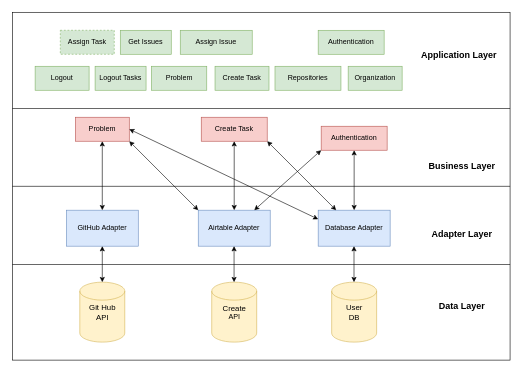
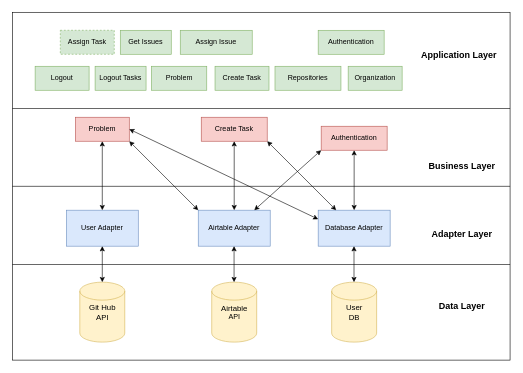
  <mxCell id="0" />
  <mxCell id="1" parent="0" />
  <mxCell id="2" value="" style="rounded=0;whiteSpace=wrap;html=1;fontSize=15;" vertex="1" parent="1"><mxGeometry x="20" y="20" width="830" height="580" as="geometry" /></mxCell>
  <mxCell id="3" value="&lt;font style=&quot;font-size: 13px&quot;&gt;Git Hub&lt;br&gt;API&lt;/font&gt;" style="shape=cylinder2;whiteSpace=wrap;html=1;boundedLbl=1;backgroundOutline=1;size=15;aspect=fixed;spacing=2;labelPosition=center;verticalLabelPosition=middle;align=center;verticalAlign=middle;horizontal=1;fillColor=#fff2cc;strokeColor=#d6b656;" vertex="1" parent="1"><mxGeometry x="132.5" y="470" width="75" height="100" as="geometry" /></mxCell>
- <mxCell id="4" value="GitHub Adapter" style="rounded=0;whiteSpace=wrap;html=1;fillColor=#dae8fc;strokeColor=#6c8ebf;" vertex="1" parent="1"><mxGeometry x="110" y="350" width="120" height="60" as="geometry" /></mxCell>
+ <mxCell id="4" value="User Adapter" style="rounded=0;whiteSpace=wrap;html=1;fillColor=#dae8fc;strokeColor=#6c8ebf;" vertex="1" parent="1"><mxGeometry x="110" y="350" width="120" height="60" as="geometry" /></mxCell>
  <mxCell id="5" value="Database Adapter" style="rounded=0;whiteSpace=wrap;html=1;fillColor=#dae8fc;strokeColor=#6c8ebf;" vertex="1" parent="1"><mxGeometry x="530" y="350" width="120" height="60" as="geometry" /></mxCell>
  <mxCell id="6" value="Airtable Adapter" style="rounded=0;whiteSpace=wrap;html=1;fillColor=#dae8fc;strokeColor=#6c8ebf;" vertex="1" parent="1"><mxGeometry x="330" y="350" width="120" height="60" as="geometry" /></mxCell>
- <mxCell id="7" value="&lt;span style=&quot;font-size: 13px&quot;&gt;Create&lt;br&gt;&lt;/span&gt;API" style="shape=cylinder2;whiteSpace=wrap;html=1;boundedLbl=1;backgroundOutline=1;size=15;aspect=fixed;spacing=2;labelPosition=center;verticalLabelPosition=middle;align=center;verticalAlign=middle;horizontal=1;fillColor=#fff2cc;strokeColor=#d6b656;" vertex="1" parent="1"><mxGeometry x="352.5" y="470" width="75" height="100" as="geometry" /></mxCell>
+ <mxCell id="7" value="&lt;span style=&quot;font-size: 13px&quot;&gt;Airtable&lt;br&gt;&lt;/span&gt;API" style="shape=cylinder2;whiteSpace=wrap;html=1;boundedLbl=1;backgroundOutline=1;size=15;aspect=fixed;spacing=2;labelPosition=center;verticalLabelPosition=middle;align=center;verticalAlign=middle;horizontal=1;fillColor=#fff2cc;strokeColor=#d6b656;" vertex="1" parent="1"><mxGeometry x="352.5" y="470" width="75" height="100" as="geometry" /></mxCell>
  <mxCell id="8" value="&lt;span style=&quot;font-size: 13px&quot;&gt;User&lt;br&gt;DB&lt;br&gt;&lt;/span&gt;" style="shape=cylinder2;whiteSpace=wrap;html=1;boundedLbl=1;backgroundOutline=1;size=15;aspect=fixed;spacing=2;labelPosition=center;verticalLabelPosition=middle;align=center;verticalAlign=middle;horizontal=1;fillColor=#fff2cc;strokeColor=#d6b656;" vertex="1" parent="1"><mxGeometry x="552.5" y="470" width="75" height="100" as="geometry" /></mxCell>
  <mxCell id="9" value="Authentication" style="rounded=0;whiteSpace=wrap;html=1;fillColor=#d5e8d4;strokeColor=#82b366;" vertex="1" parent="1"><mxGeometry x="530" y="50" width="110" height="40" as="geometry" /></mxCell>
  <mxCell id="10" value="Application Layer" style="text;html=1;strokeColor=none;fillColor=none;align=center;verticalAlign=middle;whiteSpace=wrap;rounded=0;fontStyle=1;fontSize=15;" vertex="1" parent="1"><mxGeometry x="700" y="80" width="130" height="20" as="geometry" /></mxCell>
  <mxCell id="11" value="Business Layer" style="text;html=1;strokeColor=none;fillColor=none;align=center;verticalAlign=middle;whiteSpace=wrap;rounded=0;fontStyle=1;fontSize=15;" vertex="1" parent="1"><mxGeometry x="700" y="265" width="140" height="20" as="geometry" /></mxCell>
  <mxCell id="12" value="Adapter Layer" style="text;html=1;strokeColor=none;fillColor=none;align=center;verticalAlign=middle;whiteSpace=wrap;rounded=0;fontStyle=1;fontSize=15;" vertex="1" parent="1"><mxGeometry x="700" y="380" width="140" height="20" as="geometry" /></mxCell>
  <mxCell id="13" value="Data Layer" style="text;html=1;strokeColor=none;fillColor=none;align=center;verticalAlign=middle;whiteSpace=wrap;rounded=0;fontStyle=1;fontSize=15;" vertex="1" parent="1"><mxGeometry x="690" y="500" width="160" height="20" as="geometry" /></mxCell>
  <mxCell id="14" value="" style="rounded=0;whiteSpace=wrap;html=1;fillColor=#000000;strokeColor=none;" vertex="1" parent="1"><mxGeometry x="20" y="440" width="830" height="1" as="geometry" /></mxCell>
  <mxCell id="15" value="" style="endArrow=classic;startArrow=classic;html=1;" edge="1" parent="1"><mxGeometry width="50" height="50" relative="1" as="geometry"><mxPoint x="589.76" y="470" as="sourcePoint" /><mxPoint x="589.76" y="410" as="targetPoint" /></mxGeometry></mxCell>
  <mxCell id="16" value="" style="endArrow=classic;startArrow=classic;html=1;" edge="1" parent="1"><mxGeometry width="50" height="50" relative="1" as="geometry"><mxPoint x="389.76" y="470" as="sourcePoint" /><mxPoint x="389.76" y="410" as="targetPoint" /></mxGeometry></mxCell>
  <mxCell id="17" value="" style="endArrow=classic;startArrow=classic;html=1;" edge="1" parent="1" source="3" target="4"><mxGeometry width="50" height="50" relative="1" as="geometry"><mxPoint x="180" y="470" as="sourcePoint" /><mxPoint x="230" y="420" as="targetPoint" /></mxGeometry></mxCell>
  <mxCell id="18" value="" style="rounded=0;whiteSpace=wrap;html=1;fillColor=#000000;strokeColor=none;" vertex="1" parent="1"><mxGeometry x="20" y="309.5" width="830" height="1" as="geometry" /></mxCell>
  <mxCell id="19" value="" style="rounded=0;whiteSpace=wrap;html=1;fillColor=#000000;strokeColor=none;" vertex="1" parent="1"><mxGeometry x="20" y="180" width="830" height="1" as="geometry" /></mxCell>
  <mxCell id="20" value="Get Issues" style="rounded=0;whiteSpace=wrap;html=1;fillColor=#d5e8d4;strokeColor=#82b366;" vertex="1" parent="1"><mxGeometry x="200" y="50" width="85" height="40" as="geometry" /></mxCell>
  <mxCell id="21" value="Logout" style="rounded=0;whiteSpace=wrap;html=1;fillColor=#d5e8d4;strokeColor=#82b366;" vertex="1" parent="1"><mxGeometry x="58" y="110" width="90" height="40" as="geometry" /></mxCell>
  <mxCell id="22" value="Assign Task" style="rounded=0;whiteSpace=wrap;html=1;fillColor=#d5e8d4;strokeColor=#82b366;dashed=1;" vertex="1" parent="1"><mxGeometry x="100" y="50" width="90" height="40" as="geometry" /></mxCell>
  <mxCell id="23" value="Assign Issue" style="rounded=0;whiteSpace=wrap;html=1;fillColor=#d5e8d4;strokeColor=#82b366;" vertex="1" parent="1"><mxGeometry x="300" y="50" width="120" height="40" as="geometry" /></mxCell>
  <mxCell id="24" value="Create Task" style="rounded=0;whiteSpace=wrap;html=1;fillColor=#d5e8d4;strokeColor=#82b366;" vertex="1" parent="1"><mxGeometry x="358" y="110" width="90" height="40" as="geometry" /></mxCell>
  <mxCell id="25" value="Problem" style="rounded=0;whiteSpace=wrap;html=1;fillColor=#d5e8d4;strokeColor=#82b366;" vertex="1" parent="1"><mxGeometry x="251.75" y="110" width="92.5" height="40" as="geometry" /></mxCell>
  <mxCell id="26" value="Problem" style="rounded=0;whiteSpace=wrap;html=1;fillColor=#f8cecc;strokeColor=#b85450;" vertex="1" parent="1"><mxGeometry x="125" y="195" width="90" height="40" as="geometry" /></mxCell>
  <mxCell id="27" value="" style="endArrow=classic;startArrow=classic;html=1;fontSize=15;entryX=0;entryY=0;entryDx=0;entryDy=0;exitX=1;exitY=1;exitDx=0;exitDy=0;" edge="1" parent="1" source="26" target="6"><mxGeometry width="50" height="50" relative="1" as="geometry"><mxPoint x="470" y="300" as="sourcePoint" /><mxPoint x="520" y="250" as="targetPoint" /></mxGeometry></mxCell>
  <mxCell id="28" value="" style="endArrow=classic;startArrow=classic;html=1;fontSize=15;exitX=1;exitY=0.5;exitDx=0;exitDy=0;entryX=0;entryY=0.25;entryDx=0;entryDy=0;" edge="1" parent="1" source="26" target="5"><mxGeometry width="50" height="50" relative="1" as="geometry"><mxPoint x="480" y="290" as="sourcePoint" /><mxPoint x="520" y="250" as="targetPoint" /></mxGeometry></mxCell>
  <mxCell id="29" value="" style="endArrow=classic;startArrow=classic;html=1;fontSize=15;" edge="1" parent="1" source="26" target="4"><mxGeometry width="50" height="50" relative="1" as="geometry"><mxPoint x="470" y="300" as="sourcePoint" /><mxPoint x="520" y="250" as="targetPoint" /></mxGeometry></mxCell>
  <mxCell id="30" value="Authentication" style="rounded=0;whiteSpace=wrap;html=1;fillColor=#f8cecc;strokeColor=#b85450;" vertex="1" parent="1"><mxGeometry x="535" y="210" width="110" height="40" as="geometry" /></mxCell>
  <mxCell id="31" value="" style="endArrow=classic;startArrow=classic;html=1;fontSize=15;entryX=0.5;entryY=0;entryDx=0;entryDy=0;" edge="1" parent="1" source="30" target="5"><mxGeometry width="50" height="50" relative="1" as="geometry"><mxPoint x="470" y="300" as="sourcePoint" /><mxPoint x="620" y="350" as="targetPoint" /></mxGeometry></mxCell>
  <mxCell id="32" value="" style="endArrow=classic;startArrow=classic;html=1;fontSize=15;exitX=0;exitY=1;exitDx=0;exitDy=0;" edge="1" parent="1" source="30" target="6"><mxGeometry width="50" height="50" relative="1" as="geometry"><mxPoint x="540" y="255" as="sourcePoint" /><mxPoint x="420.263" y="320" as="targetPoint" /></mxGeometry></mxCell>
  <mxCell id="33" value="Create Task" style="rounded=0;whiteSpace=wrap;html=1;fillColor=#f8cecc;strokeColor=#b85450;" vertex="1" parent="1"><mxGeometry x="335" y="195" width="110" height="40" as="geometry" /></mxCell>
  <mxCell id="34" value="" style="endArrow=classic;startArrow=classic;html=1;fontSize=15;exitX=0.5;exitY=1;exitDx=0;exitDy=0;" edge="1" source="33" parent="1" target="6"><mxGeometry width="50" height="50" relative="1" as="geometry"><mxPoint x="414.64" y="227.5" as="sourcePoint" /><mxPoint x="307.497" y="322.5" as="targetPoint" /></mxGeometry></mxCell>
  <mxCell id="35" value="" style="endArrow=classic;startArrow=classic;html=1;fontSize=15;exitX=1;exitY=1;exitDx=0;exitDy=0;" edge="1" source="33" parent="1" target="5"><mxGeometry width="50" height="50" relative="1" as="geometry"><mxPoint x="344.64" y="272.5" as="sourcePoint" /><mxPoint x="464.64" y="322.5" as="targetPoint" /></mxGeometry></mxCell>
  <mxCell id="36" value="Repositories" style="rounded=0;whiteSpace=wrap;html=1;fillColor=#d5e8d4;strokeColor=#82b366;" vertex="1" parent="1"><mxGeometry x="458" y="110" width="110" height="40" as="geometry" /></mxCell>
  <mxCell id="37" value="Logout Tasks" style="rounded=0;whiteSpace=wrap;html=1;fillColor=#d5e8d4;strokeColor=#82b366;" vertex="1" parent="1"><mxGeometry x="158" y="110" width="85" height="40" as="geometry" /></mxCell>
  <mxCell id="38" value="Organization" style="rounded=0;whiteSpace=wrap;html=1;fillColor=#d5e8d4;strokeColor=#82b366;" vertex="1" parent="1"><mxGeometry x="580" y="110" width="90" height="40" as="geometry" /></mxCell>
